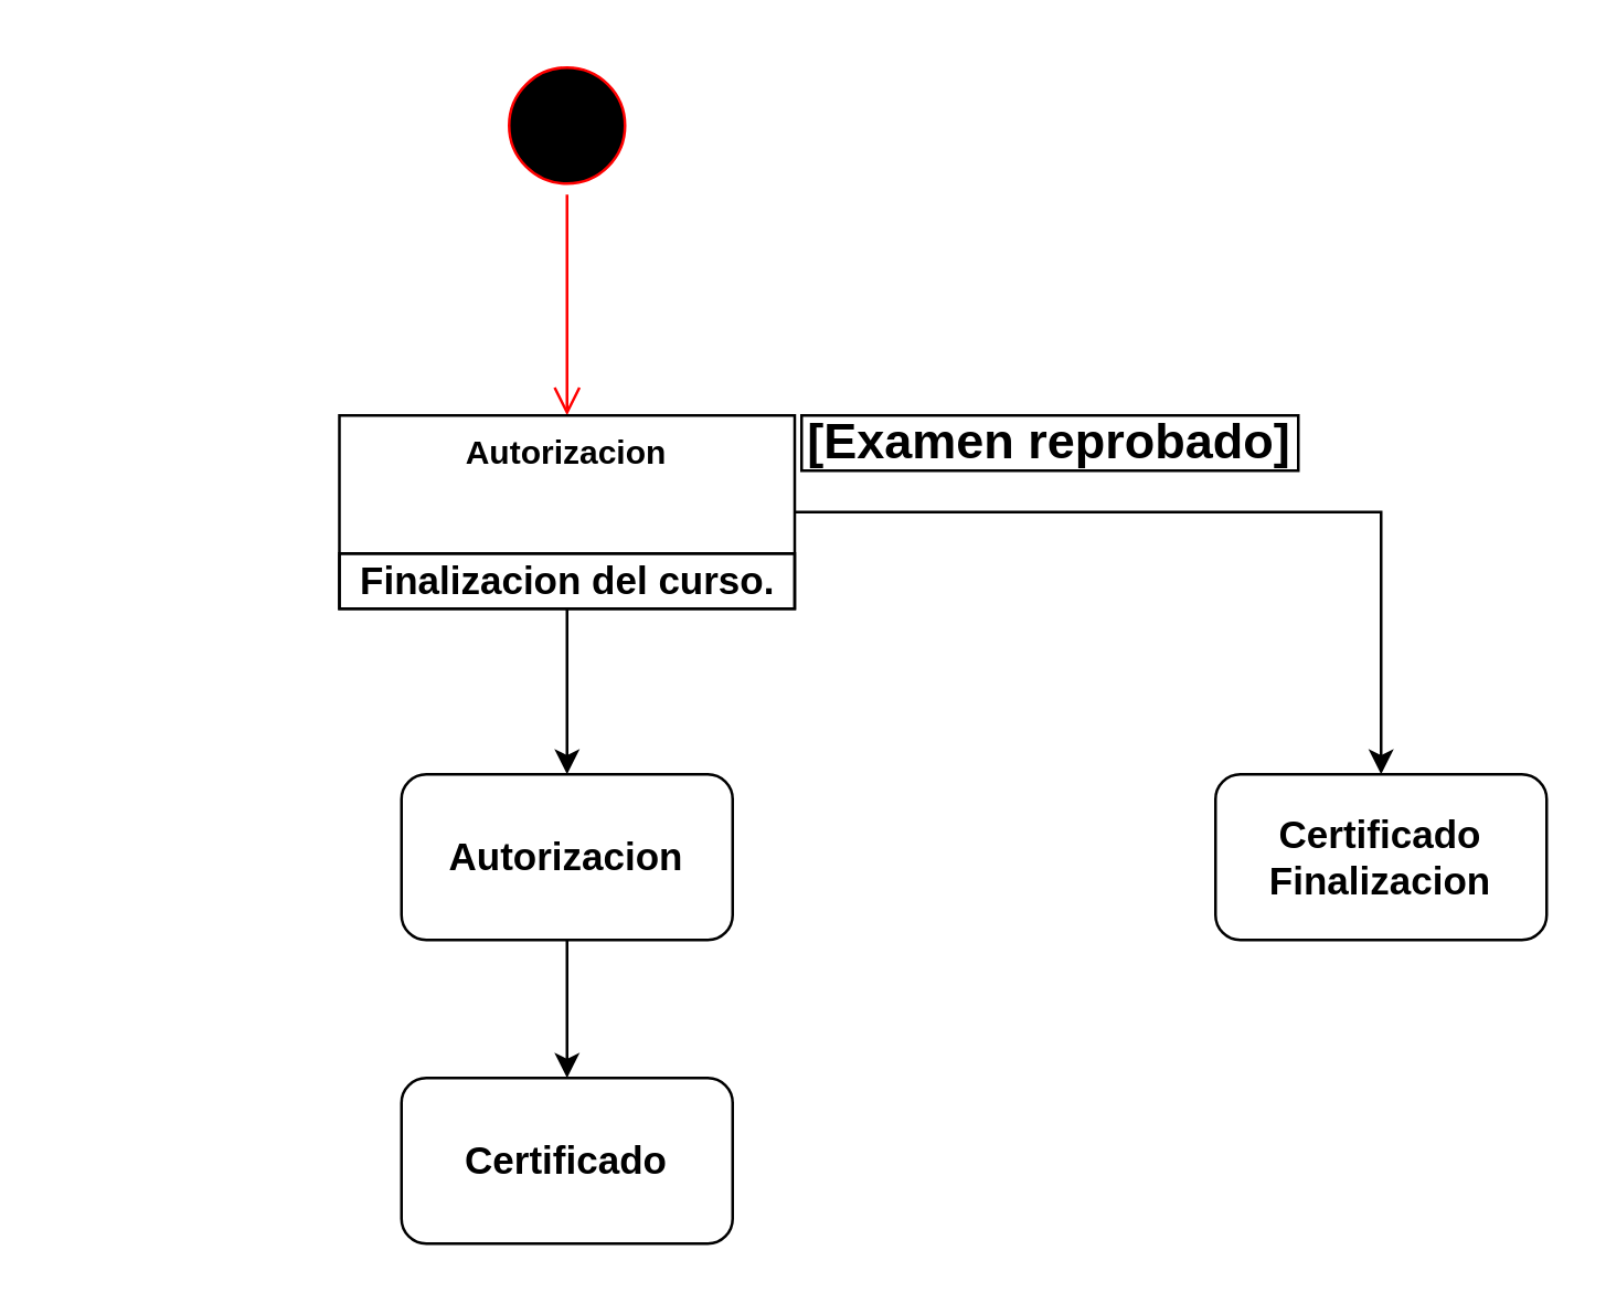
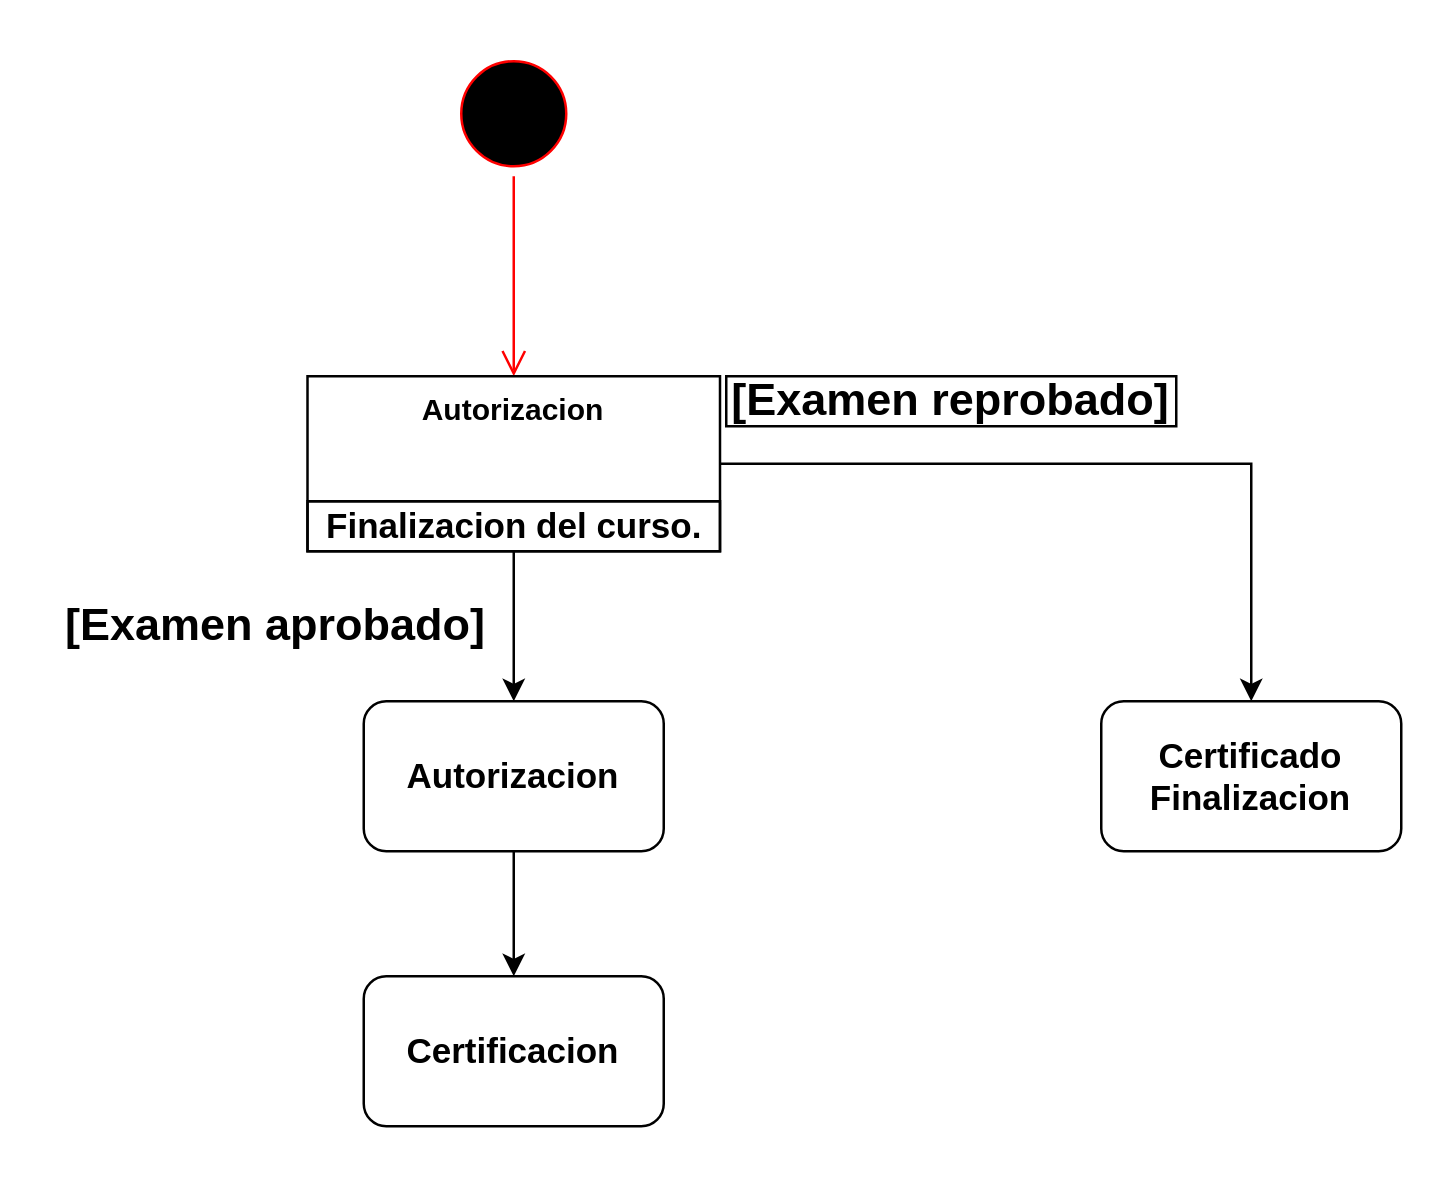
  <mxCell id="0" />
  <mxCell id="1" parent="0" />
  <mxCell id="2" value="" style="ellipse;html=1;shape=startState;fillColor=#000000;strokeColor=#ff0000;" parent="1" vertex="1"><mxGeometry x="180" width="50" height="50" as="geometry" y="20" /></mxCell>
  <mxCell id="3" value="" style="edgeStyle=orthogonalEdgeStyle;html=1;verticalAlign=bottom;endArrow=open;endSize=8;strokeColor=#ff0000;fillColor=#000000;entryX=0.5;entryY=0;entryDx=0;entryDy=0;" parent="1" source="2" target="6" edge="1"><mxGeometry relative="1" as="geometry"><mxPoint x="185" y="140" as="targetPoint" /></mxGeometry></mxCell>
  <mxCell id="4" style="edgeStyle=orthogonalEdgeStyle;rounded=0;orthogonalLoop=1;jettySize=auto;html=1;entryX=0.5;entryY=0;entryDx=0;entryDy=0;fillColor=none;strokeColor=#000000;" parent="1" source="6" target="10" edge="1"><mxGeometry relative="1" as="geometry" /></mxCell>
  <mxCell id="5" style="edgeStyle=orthogonalEdgeStyle;rounded=0;orthogonalLoop=1;jettySize=auto;html=1;fillColor=none;entryX=0.5;entryY=0;entryDx=0;entryDy=0;strokeColor=#000000;" parent="1" source="6" target="13" edge="1"><mxGeometry relative="1" as="geometry"><mxPoint x="500" y="270" as="targetPoint" /></mxGeometry></mxCell>
  <mxCell id="6" value="Autorizacion" style="swimlane;fontStyle=1;align=center;verticalAlign=top;childLayout=stackLayout;horizontal=1;startSize=50;horizontalStack=0;resizeParent=1;resizeParentMax=0;resizeLast=0;collapsible=1;marginBottom=0;fillColor=none;strokeColor=#000000;" parent="1" vertex="1"><mxGeometry x="122.5" y="150" width="165" height="70" as="geometry" /></mxCell>
  <mxCell id="7" value="&lt;font style=&quot;font-size: 14px&quot;&gt;&lt;b&gt;Finalizacion del curso.&lt;/b&gt;&lt;/font&gt;" style="text;html=1;align=center;verticalAlign=middle;resizable=0;points=[];autosize=1;strokeColor=#000000;fillColor=none;" parent="6" vertex="1"><mxGeometry y="50" width="165" height="20" as="geometry" /></mxCell>
+ <mxCell id="8" value="&lt;font style=&quot;font-size: 18px&quot;&gt;&lt;b&gt;[Examen aprobado]&lt;/b&gt;&lt;/font&gt;" style="text;html=1;strokeColor=none;fillColor=none;align=center;verticalAlign=middle;whiteSpace=wrap;rounded=0;" parent="1" vertex="1"><mxGeometry y="240" width="180" height="20" as="geometry" x="20" /></mxCell>
  <mxCell id="9" style="edgeStyle=orthogonalEdgeStyle;rounded=0;orthogonalLoop=1;jettySize=auto;html=1;entryX=0.5;entryY=0;entryDx=0;entryDy=0;fillColor=none;strokeColor=#000000;" parent="1" source="10" target="11" edge="1"><mxGeometry relative="1" as="geometry" /></mxCell>
  <mxCell id="10" value="&lt;font style=&quot;font-size: 14px&quot;&gt;&lt;b&gt;Autorizacion&lt;/b&gt;&lt;/font&gt;" style="rounded=1;whiteSpace=wrap;html=1;strokeColor=#000000;fillColor=none;" parent="1" vertex="1"><mxGeometry x="145" y="280" width="120" height="60" as="geometry" /></mxCell>
- <mxCell id="11" value="&lt;font style=&quot;font-size: 14px&quot;&gt;&lt;b&gt;Certificado&lt;/b&gt;&lt;/font&gt;" style="rounded=1;whiteSpace=wrap;html=1;strokeColor=#000000;fillColor=none;" parent="1" vertex="1"><mxGeometry x="145" y="390" width="120" height="60" as="geometry" /></mxCell>
+ <mxCell id="11" value="&lt;font style=&quot;font-size: 14px&quot;&gt;&lt;b&gt;Certificacion&lt;/b&gt;&lt;/font&gt;" style="rounded=1;whiteSpace=wrap;html=1;strokeColor=#000000;fillColor=none;" parent="1" vertex="1"><mxGeometry x="145" y="390" width="120" height="60" as="geometry" /></mxCell>
  <mxCell id="12" value="&lt;font style=&quot;font-size: 18px&quot;&gt;&lt;b&gt;[Examen reprobado]&lt;/b&gt;&lt;/font&gt;" style="text;html=1;strokeColor=#000000;fillColor=none;align=center;verticalAlign=middle;whiteSpace=wrap;rounded=0;" parent="1" vertex="1"><mxGeometry x="290" y="150" width="180" height="20" as="geometry" /></mxCell>
  <mxCell id="13" value="&lt;font style=&quot;font-size: 14px&quot;&gt;&lt;b&gt;Certificado Finalizacion&lt;/b&gt;&lt;/font&gt;" style="rounded=1;whiteSpace=wrap;html=1;strokeColor=#000000;fillColor=none;" parent="1" vertex="1"><mxGeometry x="440" y="280" width="120" height="60" as="geometry" /></mxCell>
